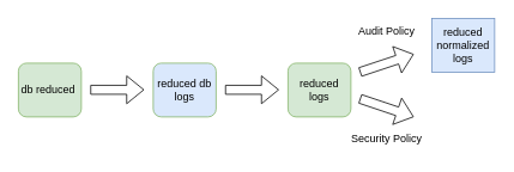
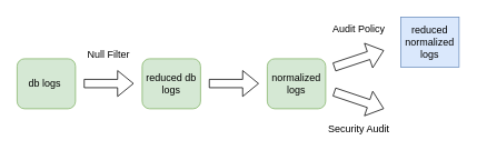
  <mxCell id="0" />
  <mxCell id="1" parent="0" />
- <mxCell id="2" value="db reduced&amp;nbsp;" style="rounded=1;whiteSpace=wrap;html=1;fillColor=#d5e8d4;strokeColor=#82b366;" vertex="1" parent="1"><mxGeometry x="20" y="70" width="70" height="60" as="geometry" /></mxCell>
+ <mxCell id="2" value="db logs&amp;nbsp;" style="rounded=1;whiteSpace=wrap;html=1;fillColor=#d5e8d4;strokeColor=#82b366;" vertex="1" parent="1"><mxGeometry x="20" y="70" width="70" height="60" as="geometry" /></mxCell>
  <mxCell id="3" value="" style="shape=flexArrow;endArrow=classic;html=1;" edge="1" parent="1"><mxGeometry width="50" height="50" relative="1" as="geometry"><mxPoint x="100" y="99.74" as="sourcePoint" /><mxPoint x="160" y="99.74" as="targetPoint" /></mxGeometry></mxCell>
- <mxCell id="4" value="reduced db logs" style="rounded=1;whiteSpace=wrap;html=1;fillColor=#dae8fc;strokeColor=#82b366;" vertex="1" parent="1"><mxGeometry x="170" y="70" width="70" height="60" as="geometry" /></mxCell>
+ <mxCell id="4" value="reduced db logs" style="rounded=1;whiteSpace=wrap;html=1;fillColor=#d5e8d4;strokeColor=#82b366;" vertex="1" parent="1"><mxGeometry x="170" y="70" width="70" height="60" as="geometry" /></mxCell>
  <mxCell id="5" value="" style="shape=flexArrow;endArrow=classic;html=1;" edge="1" parent="1"><mxGeometry width="50" height="50" relative="1" as="geometry"><mxPoint x="250" y="99.74" as="sourcePoint" /><mxPoint x="310" y="99.74" as="targetPoint" /></mxGeometry></mxCell>
- <mxCell id="6" value="reduced logs" style="rounded=1;whiteSpace=wrap;html=1;fillColor=#d5e8d4;strokeColor=#82b366;" vertex="1" parent="1"><mxGeometry x="320" y="70" width="70" height="60" as="geometry" /></mxCell>
+ <mxCell id="6" value="normalized logs" style="rounded=1;whiteSpace=wrap;html=1;fillColor=#d5e8d4;strokeColor=#82b366;" vertex="1" parent="1"><mxGeometry x="320" y="70" width="70" height="60" as="geometry" /></mxCell>
  <mxCell id="7" value="" style="shape=flexArrow;endArrow=classic;html=1;" edge="1" parent="1"><mxGeometry width="50" height="50" relative="1" as="geometry"><mxPoint x="400" y="80" as="sourcePoint" /><mxPoint x="460" y="60" as="targetPoint" /></mxGeometry></mxCell>
  <mxCell id="8" value="reduced normalized logs" style="whiteSpace=wrap;html=1;fillColor=#dae8fc;strokeColor=#6c8ebf;rounded=0;" vertex="1" parent="1"><mxGeometry x="480" y="20" width="70" height="60" as="geometry" /></mxCell>
+ <mxCell id="9" value="Null Filter" style="text;html=1;align=center;verticalAlign=middle;whiteSpace=wrap;rounded=0;" vertex="1" parent="1"><mxGeometry x="100" y="50" width="60" height="30" as="geometry" /></mxCell>
  <mxCell id="10" value="Audit Policy" style="text;html=1;align=center;verticalAlign=middle;whiteSpace=wrap;rounded=0;" vertex="1" parent="1"><mxGeometry x="380" y="20" width="100" height="30" as="geometry" /></mxCell>
  <mxCell id="11" value="" style="shape=flexArrow;endArrow=classic;html=1;" edge="1" parent="1"><mxGeometry width="50" height="50" relative="1" as="geometry"><mxPoint x="400" y="109.74" as="sourcePoint" /><mxPoint x="460" y="130" as="targetPoint" /></mxGeometry></mxCell>
- <mxCell id="12" value="Security Policy" style="text;html=1;align=center;verticalAlign=middle;whiteSpace=wrap;rounded=0;" vertex="1" parent="1"><mxGeometry x="380" y="140" width="100" height="30" as="geometry" /></mxCell>
+ <mxCell id="12" value="Security Audit" style="text;html=1;align=center;verticalAlign=middle;whiteSpace=wrap;rounded=0;" vertex="1" parent="1"><mxGeometry x="380" y="140" width="100" height="30" as="geometry" /></mxCell>
